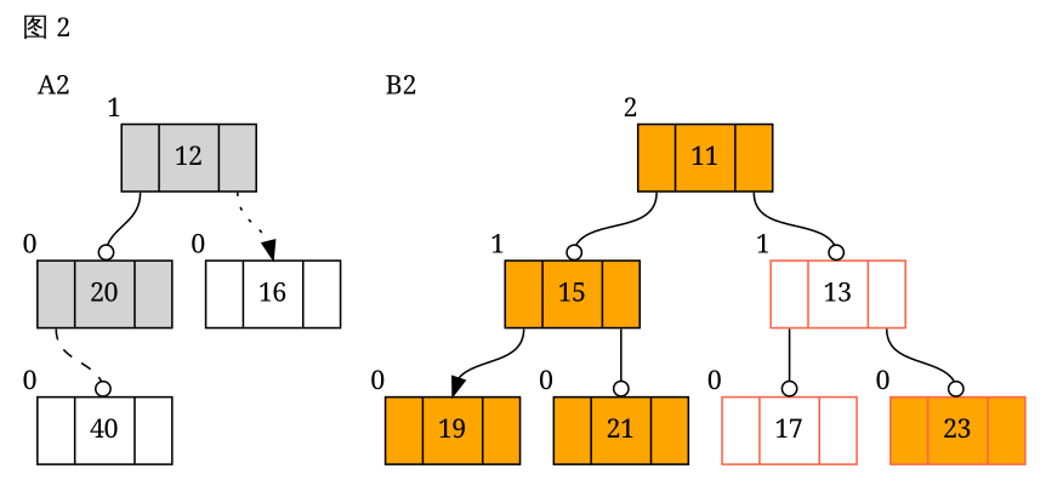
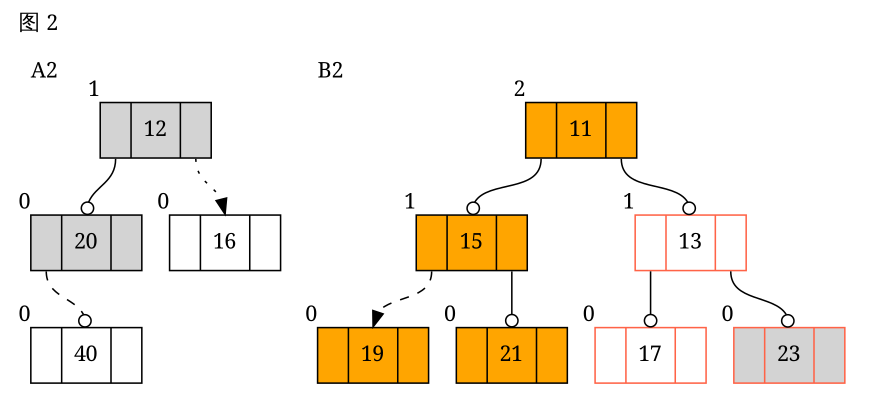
  digraph {
    fontname="Noto Serif"
    label="图 2"
    labeljust=l
    labelloc=t
    node [fillcolor=white fontname="Noto Serif" shape=record style=filled xlabel=0]
    edge [arrowhead=odot fontname="Noto Serif" headport=C style=solid tailport=L]
    n1 [fillcolor=lightgrey label="<L> | <C> 12 | <R>" xlabel=1]
    n2 [fillcolor=lightgrey label="<L> | <C> 20 | <R>"]
    n3 [label="<L> | <C> 16 | <R>"]
    n4 [label="<L> | <C> 40 | <R>"]
    n5 [fillcolor=orange label="<L> | <C> 11 | <R>" xlabel=2]
    n6 [fillcolor=orange label="<L> | <C> 15 | <R>" xlabel=1]
    n7 [color=tomato label="<L> | <C> 13 | <R>" xlabel=1]
    n8 [fillcolor=orange label="<L> | <C> 19 | <R>"]
    n9 [fillcolor=orange label="<L> | <C> 21 | <R>"]
    n10 [color=tomato label="<L> | <C> 17 | <R>"]
-   n11 [color=tomato fillcolor=orange label="<L> | <C> 23 | <R>"]
+   n11 [color=tomato fillcolor=lightgrey label="<L> | <C> 23 | <R>"]
    subgraph cluster_1 {
      label=A2
      penwidth=0
      n1
      n2
      n3
      n4
    }
    subgraph cluster_2 {
      label=B2
      penwidth=0
      n5
      n6
      n7
      n8
      n9
      n10
      n11
    }
    n1 -> n2
    n1 -> n3 [arrowhead=normal style=dotted tailport=R]
    n2 -> n4 [style=dashed]
    n5 -> n6
    n5 -> n7 [tailport=R]
-   n6 -> n8 [arrowhead=normal]
+   n6 -> n8 [arrowhead=normal style=dashed]
    n6 -> n9 [tailport=R]
    n7 -> n10
    n7 -> n11 [tailport=R]
  }
